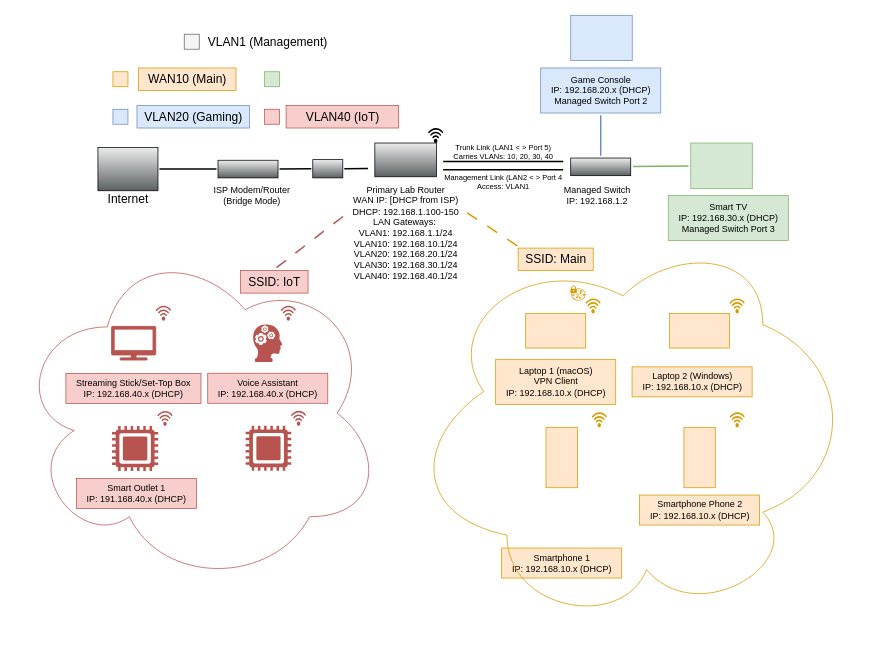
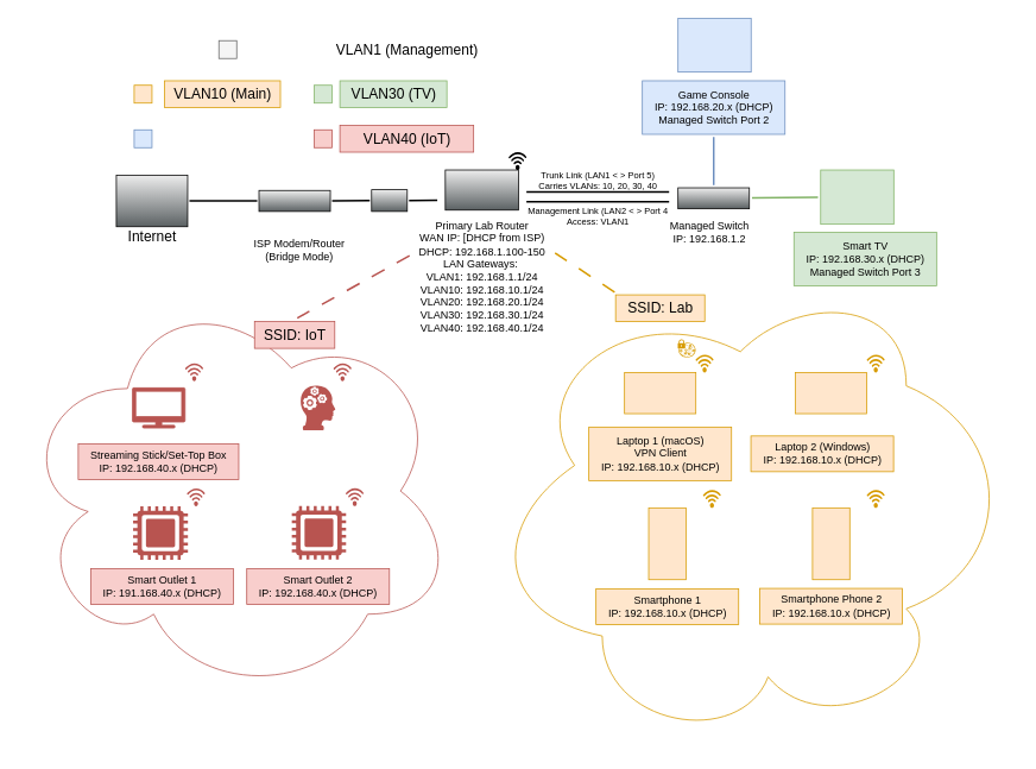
  <mxCell id="0" />
  <mxCell id="1" parent="0" />
  <mxCell id="2" value="" style="edgeStyle=none;curved=1;rounded=0;orthogonalLoop=1;jettySize=auto;html=1;fontSize=12;startSize=8;endSize=8;endArrow=none;startFill=0;strokeWidth=2;fillColor=#dae8fc;strokeColor=#6c8ebf;targetPerimeterSpacing=3;sourcePerimeterSpacing=3;" parent="1" source="3" target="43" edge="1"><mxGeometry relative="1" as="geometry" /></mxCell>
  <mxCell id="3" value="&lt;div&gt;Game Console&lt;/div&gt;&lt;div&gt;IP: 192.168.20.x (DHCP)&lt;/div&gt;&lt;div&gt;Managed Switch Port 2&lt;/div&gt;" style="text;html=1;align=center;verticalAlign=middle;resizable=0;points=[];autosize=1;strokeColor=#6c8ebf;fillColor=#dae8fc;" parent="1" vertex="1"><mxGeometry x="720" y="90" width="160" height="60" as="geometry" /></mxCell>
  <mxCell id="4" value="&lt;div&gt;Smartphone Phone 2&lt;/div&gt;&lt;div&gt;&lt;div&gt;IP: 192.168.10.x (DHCP)&lt;/div&gt;&lt;/div&gt;" style="text;html=1;align=center;verticalAlign=middle;resizable=0;points=[];autosize=1;strokeColor=#d79b00;fillColor=#ffe6cc;" parent="1" vertex="1"><mxGeometry x="851.75" y="659.13" width="160" height="40" as="geometry" /></mxCell>
- <mxCell id="5" value="&lt;div&gt;Smartphone 1&lt;/div&gt;&lt;div&gt;&lt;div&gt;IP: 192.168.10.x (DHCP)&lt;/div&gt;&lt;/div&gt;" style="text;html=1;align=center;verticalAlign=middle;resizable=0;points=[];autosize=1;strokeColor=#d79b00;fillColor=#ffe6cc;" parent="1" vertex="1"><mxGeometry x="668" y="729.71" width="160" height="40" as="geometry" /></mxCell>
+ <mxCell id="5" value="&lt;div&gt;Smartphone 1&lt;/div&gt;&lt;div&gt;&lt;div&gt;IP: 192.168.10.x (DHCP)&lt;/div&gt;&lt;/div&gt;" style="text;html=1;align=center;verticalAlign=middle;resizable=0;points=[];autosize=1;strokeColor=#d79b00;fillColor=#ffe6cc;" parent="1" vertex="1"><mxGeometry x="668" y="659.71" width="160" height="40" as="geometry" /></mxCell>
  <mxCell id="6" value="Laptop 1 (macOS)&lt;div&gt;VPN Client&lt;/div&gt;&lt;div&gt;&lt;div&gt;IP: 192.168.10.x (DHCP)&lt;/div&gt;&lt;/div&gt;" style="text;html=1;align=center;verticalAlign=middle;resizable=0;points=[];autosize=1;strokeColor=#d79b00;fillColor=#ffe6cc;" parent="1" vertex="1"><mxGeometry x="660" y="478.25" width="160" height="60" as="geometry" /></mxCell>
  <mxCell id="7" value="&lt;div&gt;Laptop 2 (Windows)&lt;/div&gt;&lt;div&gt;&lt;div&gt;IP: 192.168.10.x (DHCP)&lt;/div&gt;&lt;/div&gt;" style="text;html=1;align=center;verticalAlign=middle;resizable=0;points=[];autosize=1;strokeColor=#d79b00;fillColor=#ffe6cc;" parent="1" vertex="1"><mxGeometry x="841.75" y="488.25" width="160" height="40" as="geometry" /></mxCell>
  <mxCell id="8" value="&lt;div&gt;Smart TV&lt;/div&gt;&lt;div&gt;&lt;div&gt;IP: 192.168.30.x (DHCP)&lt;/div&gt;&lt;/div&gt;&lt;div&gt;Managed Switch Port 3&lt;/div&gt;" style="text;html=1;align=center;verticalAlign=middle;resizable=0;points=[];autosize=1;strokeColor=#82b366;fillColor=#d5e8d4;" parent="1" vertex="1"><mxGeometry x="890" y="260" width="160" height="60" as="geometry" /></mxCell>
  <mxCell id="9" value="&lt;div&gt;Streaming Stick/Set-Top Box&lt;/div&gt;&lt;div&gt;&lt;div&gt;IP: 192.168.40.x (DHCP)&lt;/div&gt;&lt;/div&gt;" style="text;html=1;align=center;verticalAlign=middle;resizable=0;points=[];autosize=1;strokeColor=#b85450;fillColor=#f8cecc;" parent="1" vertex="1"><mxGeometry x="87.3" y="497.08" width="180" height="40" as="geometry" /></mxCell>
- <mxCell id="10" value="&lt;div&gt;Voice Assistant&lt;/div&gt;&lt;div&gt;&lt;div&gt;IP: 192.168.40.x (DHCP)&lt;/div&gt;&lt;/div&gt;" style="text;html=1;align=center;verticalAlign=middle;resizable=0;points=[];autosize=1;strokeColor=#b85450;fillColor=#f8cecc;" parent="1" vertex="1"><mxGeometry x="276.3" y="496.79" width="160" height="40" as="geometry" /></mxCell>
  <mxCell id="11" value="&lt;div&gt;Smart Outlet 1&lt;/div&gt;&lt;div&gt;&lt;div&gt;IP: 191.168.40.x (DHCP)&lt;/div&gt;&lt;/div&gt;" style="text;html=1;align=center;verticalAlign=middle;resizable=0;points=[];autosize=1;strokeColor=#b85450;fillColor=#f8cecc;" parent="1" vertex="1"><mxGeometry x="101.3" y="637.08" width="160" height="40" as="geometry" /></mxCell>
- <mxCell id="13" value="&lt;div&gt;ISP Modem/Router&lt;/div&gt;&lt;div&gt;(Bridge Mode)&lt;/div&gt;" style="text;html=1;align=center;verticalAlign=middle;resizable=0;points=[];autosize=1;strokeColor=none;fillColor=none;" parent="1" vertex="1"><mxGeometry x="270" y="240" width="130" height="40" as="geometry" /></mxCell>
+ <mxCell id="12" value="&lt;div&gt;Smart Outlet 2&lt;/div&gt;&lt;div&gt;&lt;div&gt;IP: 192.168.40.x (DHCP)&lt;/div&gt;&lt;/div&gt;" style="text;html=1;align=center;verticalAlign=middle;resizable=0;points=[];autosize=1;strokeColor=#b85450;fillColor=#f8cecc;" parent="1" vertex="1"><mxGeometry x="276.3" y="637.08" width="160" height="40" as="geometry" /></mxCell>
+ <mxCell id="13" value="&lt;div&gt;ISP Modem/Router&lt;/div&gt;&lt;div&gt;(Bridge Mode)&lt;/div&gt;" style="text;html=1;align=center;verticalAlign=middle;resizable=0;points=[];autosize=1;strokeColor=none;fillColor=none;" parent="1" vertex="1"><mxGeometry x="270" y="260" width="130" height="40" as="geometry" /></mxCell>
  <mxCell id="14" value="Primary Lab Router&lt;div&gt;WAN IP: [DHCP from ISP)&lt;/div&gt;&lt;div&gt;DHCP: 192.168.1.100-150&lt;/div&gt;&lt;div&gt;LAN Gateways:&amp;nbsp;&lt;/div&gt;&lt;div&gt;VLAN1: 192.168.1.1/24&lt;/div&gt;&lt;div&gt;VLAN10:&amp;nbsp;192.168.10.1/24&lt;/div&gt;&lt;div&gt;VLAN20:&amp;nbsp;192.168.20.1/24&lt;/div&gt;&lt;div&gt;VLAN30:&amp;nbsp;192.168.30.1/24&lt;/div&gt;&lt;div&gt;VLAN40:&amp;nbsp;192.168.40.1/24&lt;/div&gt;" style="text;html=1;align=center;verticalAlign=middle;resizable=0;points=[];autosize=1;strokeColor=none;fillColor=none;" parent="1" vertex="1"><mxGeometry x="460" y="240" width="160" height="140" as="geometry" /></mxCell>
  <mxCell id="15" value="&lt;div&gt;Managed Switch&lt;/div&gt;&lt;div&gt;IP: 192.168.1.2&lt;/div&gt;" style="text;html=1;align=center;verticalAlign=middle;resizable=0;points=[];autosize=1;strokeColor=none;fillColor=none;" parent="1" vertex="1"><mxGeometry x="740" y="240" width="110" height="40" as="geometry" /></mxCell>
  <mxCell id="16" value="Internet" style="text;html=1;align=center;verticalAlign=middle;resizable=0;points=[];autosize=1;strokeColor=none;fillColor=none;fontSize=16;" parent="1" vertex="1"><mxGeometry x="130" y="250" width="80" height="30" as="geometry" /></mxCell>
  <mxCell id="17" value="" style="edgeStyle=none;curved=1;rounded=0;orthogonalLoop=1;jettySize=auto;html=1;fontSize=12;startSize=8;endSize=8;endArrow=none;startFill=0;sourcePerimeterSpacing=2;targetPerimeterSpacing=2;strokeWidth=2;" parent="1" source="18" target="22" edge="1"><mxGeometry relative="1" as="geometry" /></mxCell>
  <mxCell id="18" value="" style="shape=mxgraph.networks2.icon;aspect=fixed;fillColor=#EDEDED;strokeColor=#000000;gradientColor=#5B6163;network2IconShadow=1;network2bgFillColor=none;network2Icon=mxgraph.networks2.cloud;network2IconYOffset=-0.08;network2IconW=1.0;network2IconH=0.722;" parent="1" vertex="1"><mxGeometry x="130" y="195.84" width="80" height="57.75" as="geometry" /></mxCell>
  <mxCell id="19" value="" style="shape=mxgraph.networks2.icon;aspect=fixed;fillColor=#dae8fc;strokeColor=#6c8ebf;network2IconShadow=1;network2bgFillColor=none;network2Icon=mxgraph.networks2.gamepad;network2IconXOffset=0.0;network2IconYOffset=0.002;network2IconW=1.002;network2IconH=0.736;" parent="1" vertex="1"><mxGeometry x="760" y="20" width="82" height="60.21" as="geometry" /></mxCell>
  <mxCell id="20" value="" style="edgeStyle=none;curved=1;rounded=0;orthogonalLoop=1;jettySize=auto;html=1;fontSize=12;startSize=8;endSize=8;endArrow=none;startFill=0;targetPerimeterSpacing=2;sourcePerimeterSpacing=2;strokeWidth=2;" parent="1" target="24" edge="1"><mxGeometry relative="1" as="geometry"><mxPoint x="490" y="224" as="sourcePoint" /></mxGeometry></mxCell>
  <mxCell id="21" value="" style="fillColorStyles=neutralFill;neutralFill=#9DA6A8;shape=mxgraph.networks2.icon;aspect=fixed;fillColor=#EDEDED;strokeColor=#000000;gradientColor=#5B6163;network2IconShadow=1;network2bgFillColor=none;network2Icon=mxgraph.networks2.router;network2IconXOffset=0.0;network2IconYOffset=-0.114;network2IconW=1;network2IconH=0.548;" parent="1" vertex="1"><mxGeometry x="499" y="190" width="82" height="44.97" as="geometry" /></mxCell>
  <mxCell id="22" value="" style="fillColorStyles=neutralFill;neutralFill=#9DA6A8;shape=mxgraph.networks2.icon;aspect=fixed;fillColor=#EDEDED;strokeColor=#000000;gradientColor=#5B6163;network2IconShadow=1;network2bgFillColor=none;network2Icon=mxgraph.networks2.modem;network2IconYOffset=0.013;network2IconW=1;network2IconH=0.294;" parent="1" vertex="1"><mxGeometry x="290" y="212.96" width="80" height="23.5" as="geometry" /></mxCell>
  <mxCell id="23" value="" style="edgeStyle=none;curved=1;rounded=0;orthogonalLoop=1;jettySize=auto;html=1;fontSize=12;startSize=8;endSize=8;endArrow=none;startFill=0;targetPerimeterSpacing=2;sourcePerimeterSpacing=2;strokeWidth=2;" parent="1" source="22" target="24" edge="1"><mxGeometry relative="1" as="geometry"><mxPoint x="402" y="224.71" as="sourcePoint" /><mxPoint x="520" y="224.71" as="targetPoint" /></mxGeometry></mxCell>
  <mxCell id="24" value="" style="shape=mxgraph.networks2.icon;aspect=fixed;fillColor=#EDEDED;strokeColor=#000000;gradientColor=#5B6163;network2IconShadow=1;network2bgFillColor=none;network2Icon=mxgraph.networks2.firewall;network2IconXOffset=0.0;network2IconYOffset=0.0;network2IconW=1;network2IconH=0.608;" parent="1" vertex="1"><mxGeometry x="416.3" y="212.14" width="40" height="24.32" as="geometry" /></mxCell>
  <mxCell id="25" value="" style="edgeStyle=none;curved=1;rounded=0;orthogonalLoop=1;jettySize=auto;html=1;fontSize=12;startSize=8;endSize=8;fillColor=#d5e8d4;strokeColor=#82b366;targetPerimeterSpacing=3;sourcePerimeterSpacing=3;strokeWidth=2;endArrow=none;startFill=0;" parent="1" source="26" target="43" edge="1"><mxGeometry relative="1" as="geometry" /></mxCell>
  <mxCell id="26" value="" style="shape=mxgraph.networks2.icon;aspect=fixed;fillColor=#d5e8d4;strokeColor=#82b366;network2IconShadow=1;network2bgFillColor=none;network2Icon=mxgraph.networks2.monitor;network2IconYOffset=-0.009;network2IconW=1;network2IconH=0.742;" parent="1" vertex="1"><mxGeometry x="920" y="190" width="82" height="60.84" as="geometry" /></mxCell>
  <mxCell id="27" value="" style="shape=mxgraph.networks2.icon;aspect=fixed;fillColor=#ffe6cc;strokeColor=#d79b00;network2IconShadow=1;network2bgFillColor=none;network2Icon=mxgraph.networks2.mobile_phone;network2IconXOffset=0.005;network2IconW=0.53;network2IconH=1.02;" parent="1" vertex="1"><mxGeometry x="727.1" y="568.84" width="41.8" height="80.5" as="geometry" /></mxCell>
  <mxCell id="28" value="" style="shape=mxgraph.networks2.icon;aspect=fixed;fillColor=#ffe6cc;strokeColor=#d79b00;network2IconShadow=1;network2bgFillColor=none;network2Icon=mxgraph.networks2.mobile_phone;network2IconXOffset=0.005;network2IconW=0.53;network2IconH=1.02;" parent="1" vertex="1"><mxGeometry x="910.85" y="568.84" width="41.8" height="80.5" as="geometry" /></mxCell>
  <mxCell id="29" value="" style="shape=mxgraph.networks2.icon;aspect=fixed;fillColor=#ffe6cc;strokeColor=#d79b00;network2IconShadow=1;network2bgFillColor=none;network2Icon=mxgraph.networks2.laptop;network2IconW=1;network2IconH=0.573;rotation=0;" parent="1" vertex="1"><mxGeometry x="700" y="417.04" width="80" height="46.16" as="geometry" /></mxCell>
  <mxCell id="30" value="" style="shape=mxgraph.networks2.icon;aspect=fixed;fillColor=#ffe6cc;strokeColor=#d79b00;network2IconShadow=1;network2bgFillColor=none;network2Icon=mxgraph.networks2.laptop;network2IconW=1;network2IconH=0.573;rotation=0;" parent="1" vertex="1"><mxGeometry x="891.75" y="417.04" width="80" height="46.16" as="geometry" /></mxCell>
  <mxCell id="31" value="" style="verticalLabelPosition=bottom;sketch=0;html=1;fillColor=#B85450;strokeColor=#b85450;verticalAlign=top;pointerEvents=1;align=center;shape=mxgraph.cisco_safe.technology_icons.icon24;" parent="1" vertex="1"><mxGeometry x="148.8" y="567.04" width="61.5" height="60" as="geometry" /></mxCell>
  <mxCell id="32" value="" style="verticalLabelPosition=bottom;sketch=0;html=1;fillColor=#B85450;strokeColor=#b85450;verticalAlign=top;pointerEvents=1;align=center;shape=mxgraph.cisco_safe.technology_icons.icon24;" parent="1" vertex="1"><mxGeometry x="326.85" y="566.79" width="60.8" height="60" as="geometry" /></mxCell>
  <mxCell id="33" value="" style="verticalLabelPosition=bottom;sketch=0;html=1;fillColor=#D79B00;strokeColor=#d79b00;verticalAlign=top;pointerEvents=1;align=center;shape=mxgraph.cisco_safe.security_icons.vpn;rotation=0;" parent="1" vertex="1"><mxGeometry x="759.75" y="380" width="20" height="20" as="geometry" /></mxCell>
  <mxCell id="34" value="" style="verticalLabelPosition=bottom;sketch=0;html=1;fillColor=#D79B00;strokeColor=#d79b00;verticalAlign=top;pointerEvents=1;align=center;shape=mxgraph.cisco_safe.technology_icons.icon26;rotation=0;" parent="1" vertex="1"><mxGeometry x="779.75" y="397.04" width="20" height="20" as="geometry" /></mxCell>
  <mxCell id="35" value="" style="verticalLabelPosition=bottom;sketch=0;html=1;fillColor=#D79B00;strokeColor=#d79b00;verticalAlign=top;pointerEvents=1;align=center;shape=mxgraph.cisco_safe.technology_icons.icon26;rotation=0;" parent="1" vertex="1"><mxGeometry x="788" y="548.84" width="20" height="20" as="geometry" /></mxCell>
  <mxCell id="36" value="" style="verticalLabelPosition=bottom;sketch=0;html=1;fillColor=#D79B00;strokeColor=#d79b00;verticalAlign=top;pointerEvents=1;align=center;shape=mxgraph.cisco_safe.technology_icons.icon26;rotation=0;" parent="1" vertex="1"><mxGeometry x="971.75" y="548.84" width="20" height="20" as="geometry" /></mxCell>
  <mxCell id="37" value="" style="verticalLabelPosition=bottom;sketch=0;html=1;fillColor=#D79B00;strokeColor=#d79b00;verticalAlign=top;pointerEvents=1;align=center;shape=mxgraph.cisco_safe.technology_icons.icon26;rotation=0;" parent="1" vertex="1"><mxGeometry x="971.75" y="397.04" width="20" height="20" as="geometry" /></mxCell>
  <mxCell id="38" value="" style="verticalLabelPosition=bottom;sketch=0;html=1;fillColor=#B85450;strokeColor=#b85450;verticalAlign=top;pointerEvents=1;align=center;shape=mxgraph.cisco_safe.technology_icons.icon26;rotation=0;" parent="1" vertex="1"><mxGeometry x="373.6" y="406.79" width="20" height="20" as="geometry" /></mxCell>
  <mxCell id="39" value="" style="verticalLabelPosition=bottom;sketch=0;html=1;fillColor=#B85450;strokeColor=#b85450;verticalAlign=top;pointerEvents=1;align=center;shape=mxgraph.cisco_safe.technology_icons.icon26;rotation=0;" parent="1" vertex="1"><mxGeometry x="387.3" y="546.79" width="20" height="20" as="geometry" /></mxCell>
  <mxCell id="40" value="" style="verticalLabelPosition=bottom;sketch=0;html=1;fillColor=#B85450;strokeColor=#b85450;verticalAlign=top;pointerEvents=1;align=center;shape=mxgraph.cisco_safe.technology_icons.icon26;rotation=0;" parent="1" vertex="1"><mxGeometry x="209.3" y="547.04" width="20" height="20" as="geometry" /></mxCell>
  <mxCell id="41" value="" style="verticalLabelPosition=bottom;sketch=0;html=1;fillColor=#B85450;strokeColor=#b85450;verticalAlign=top;pointerEvents=1;align=center;shape=mxgraph.cisco_safe.technology_icons.icon26;rotation=0;" parent="1" vertex="1"><mxGeometry x="207.3" y="406.79" width="20" height="20" as="geometry" /></mxCell>
  <mxCell id="42" value="" style="verticalLabelPosition=bottom;sketch=0;html=1;fillColor=#B85450;strokeColor=#b85450;verticalAlign=top;pointerEvents=1;align=center;shape=mxgraph.cisco_safe.security_icons.icon15;" parent="1" vertex="1"><mxGeometry x="336.55" y="431.79" width="39.5" height="50" as="geometry" /></mxCell>
  <mxCell id="43" value="" style="fillColorStyles=neutralFill;neutralFill=#9DA6A8;shape=mxgraph.networks2.icon;aspect=fixed;fillColor=#EDEDED;strokeColor=#000000;gradientColor=#5B6163;network2IconShadow=1;network2bgFillColor=none;network2Icon=mxgraph.networks2.hub;network2IconXOffset=0.0;network2IconYOffset=0.013;network2IconW=1;network2IconH=0.294;" parent="1" vertex="1"><mxGeometry x="760" y="210" width="80" height="23.5" as="geometry" /></mxCell>
  <mxCell id="44" value="" style="sketch=0;pointerEvents=1;shadow=0;dashed=0;html=1;strokeColor=#b85450;fillColor=#B85450;labelPosition=center;verticalLabelPosition=bottom;verticalAlign=top;outlineConnect=0;align=center;shape=mxgraph.office.devices.tv;" parent="1" vertex="1"><mxGeometry x="148.05" y="434.29" width="59" height="45" as="geometry" /></mxCell>
  <mxCell id="45" value="" style="whiteSpace=wrap;html=1;rotation=0;fillColor=#ffe6cc;strokeColor=#d79b00;" parent="1" vertex="1"><mxGeometry x="150" y="95" width="20" height="20" as="geometry" /></mxCell>
  <mxCell id="46" value="" style="whiteSpace=wrap;html=1;rotation=0;fillColor=#dae8fc;strokeColor=#6c8ebf;" parent="1" vertex="1"><mxGeometry x="150" y="145" width="20" height="20" as="geometry" /></mxCell>
  <mxCell id="47" value="" style="whiteSpace=wrap;html=1;rotation=0;fillColor=#d5e8d4;strokeColor=#82b366;" parent="1" vertex="1"><mxGeometry x="352" y="95" width="20" height="20" as="geometry" /></mxCell>
  <mxCell id="48" value="" style="whiteSpace=wrap;html=1;rotation=0;fillColor=#f8cecc;strokeColor=#b85450;" parent="1" vertex="1"><mxGeometry x="352" y="145" width="20" height="20" as="geometry" /></mxCell>
- <mxCell id="49" value="WAN10 (Main)" style="text;html=1;align=center;verticalAlign=middle;resizable=0;points=[];autosize=1;strokeColor=#d79b00;fillColor=#ffe6cc;fontSize=16;" parent="1" vertex="1"><mxGeometry x="184" y="90" width="130" height="30" as="geometry" /></mxCell>
- <mxCell id="50" value="VLAN20 (Gaming)" style="text;html=1;align=center;verticalAlign=middle;resizable=0;points=[];autosize=1;strokeColor=#6c8ebf;fillColor=#dae8fc;fontSize=16;" parent="1" vertex="1"><mxGeometry x="182" y="140" width="150" height="30" as="geometry" /></mxCell>
+ <mxCell id="49" value="VLAN10 (Main)" style="text;html=1;align=center;verticalAlign=middle;resizable=0;points=[];autosize=1;strokeColor=#d79b00;fillColor=#ffe6cc;fontSize=16;" parent="1" vertex="1"><mxGeometry x="184" y="90" width="130" height="30" as="geometry" /></mxCell>
+ <mxCell id="51" value="VLAN30 (TV)" style="text;html=1;align=center;verticalAlign=middle;resizable=0;points=[];autosize=1;strokeColor=#82b366;fillColor=#d5e8d4;fontSize=16;" parent="1" vertex="1"><mxGeometry x="380.75" y="90" width="120" height="30" as="geometry" /></mxCell>
  <mxCell id="52" value="" style="whiteSpace=wrap;html=1;rotation=0;fillColor=#f5f5f5;strokeColor=#666666;fontColor=#333333;" parent="1" vertex="1"><mxGeometry x="245" y="45" width="20" height="20" as="geometry" /></mxCell>
- <mxCell id="53" value="VLAN1 (Management)" style="text;html=1;align=center;verticalAlign=middle;resizable=0;points=[];autosize=1;strokeColor=none;fillColor=none;fontSize=16;" parent="1" vertex="1"><mxGeometry x="266" y="40" width="180" height="30" as="geometry" /></mxCell>
+ <mxCell id="53" value="VLAN1 (Management)" style="text;html=1;align=center;verticalAlign=middle;resizable=0;points=[];autosize=1;strokeColor=none;fillColor=none;fontSize=16;" parent="1" vertex="1"><mxGeometry x="366" y="40" width="180" height="30" as="geometry" /></mxCell>
  <mxCell id="54" value="VLAN40 (IoT)" style="text;html=1;align=center;verticalAlign=middle;resizable=0;points=[];autosize=1;strokeColor=#b85450;fillColor=#f8cecc;fontSize=16;" parent="1" vertex="1"><mxGeometry x="380.75" y="140" width="150" height="30" as="geometry" /></mxCell>
  <mxCell id="55" value="" style="ellipse;shape=cloud;whiteSpace=wrap;html=1;fillColor=none;strokeColor=#b85450;" parent="1" vertex="1"><mxGeometry x="20" y="320" width="490" height="460" as="geometry" /></mxCell>
  <mxCell id="56" value="" style="ellipse;shape=cloud;whiteSpace=wrap;html=1;fillColor=none;strokeColor=#d79b00;direction=north;" parent="1" vertex="1"><mxGeometry x="520" y="330" width="620" height="510" as="geometry" /></mxCell>
- <mxCell id="57" value="SSID: IoT" style="text;html=1;align=center;verticalAlign=middle;resizable=0;points=[];autosize=1;strokeColor=#b85450;fillColor=#f8cecc;fontSize=16;" parent="1" vertex="1"><mxGeometry x="320" y="360" width="90" height="30" as="geometry" /></mxCell>
- <mxCell id="58" value="SSID: Main" style="text;html=1;align=center;verticalAlign=middle;resizable=0;points=[];autosize=1;strokeColor=#d79b00;fillColor=#ffe6cc;fontSize=16;" parent="1" vertex="1"><mxGeometry x="690" y="330" width="100" height="30" as="geometry" /></mxCell>
+ <mxCell id="57" value="SSID: IoT" style="text;html=1;align=center;verticalAlign=middle;resizable=0;points=[];autosize=1;strokeColor=#b85450;fillColor=#f8cecc;fontSize=16;" parent="1" vertex="1"><mxGeometry x="285" y="360" width="90" height="30" as="geometry" /></mxCell>
+ <mxCell id="58" value="SSID: Lab" style="text;html=1;align=center;verticalAlign=middle;resizable=0;points=[];autosize=1;strokeColor=#d79b00;fillColor=#ffe6cc;fontSize=16;" parent="1" vertex="1"><mxGeometry x="690" y="330" width="100" height="30" as="geometry" /></mxCell>
  <mxCell id="59" value="" style="edgeStyle=none;orthogonalLoop=1;jettySize=auto;html=1;rounded=0;fontSize=12;startSize=8;endSize=8;curved=1;endArrow=none;startFill=0;dashed=1;dashPattern=8 8;fillColor=#f8cecc;strokeColor=#b85450;exitX=0.533;exitY=-0.133;exitDx=0;exitDy=0;exitPerimeter=0;strokeWidth=2;entryX=-0.006;entryY=0.329;entryDx=0;entryDy=0;entryPerimeter=0;" parent="1" source="57" target="14" edge="1"><mxGeometry width="140" relative="1" as="geometry"><mxPoint x="330" y="340" as="sourcePoint" /><mxPoint x="460" y="320" as="targetPoint" /><Array as="points" /></mxGeometry></mxCell>
  <mxCell id="60" value="" style="edgeStyle=none;orthogonalLoop=1;jettySize=auto;html=1;rounded=0;fontSize=12;startSize=8;endSize=8;curved=1;dashed=1;dashPattern=8 8;endArrow=none;startFill=0;fillColor=#ffe6cc;strokeColor=#d79b00;strokeWidth=2;exitX=1.013;exitY=0.307;exitDx=0;exitDy=0;exitPerimeter=0;entryX=-0.01;entryY=-0.1;entryDx=0;entryDy=0;entryPerimeter=0;" parent="1" source="14" target="58" edge="1"><mxGeometry width="140" relative="1" as="geometry"><mxPoint x="620" y="310" as="sourcePoint" /><mxPoint x="710" y="390" as="targetPoint" /><Array as="points" /></mxGeometry></mxCell>
  <mxCell id="61" value="" style="verticalLabelPosition=bottom;sketch=0;html=1;verticalAlign=top;pointerEvents=1;align=center;shape=mxgraph.cisco_safe.technology_icons.icon26;rotation=0;fillColor=light-dark(#000000, #ededed);" parent="1" vertex="1"><mxGeometry x="570" y="170" width="20" height="20" as="geometry" /></mxCell>
  <mxCell id="62" value="&lt;div style=&quot;line-height: 70%;&quot;&gt;&lt;div&gt;&lt;font style=&quot;line-height: 70%; font-size: 10px;&quot;&gt;Trunk Link (LAN1 &amp;lt; &amp;gt; Port 5)&lt;/font&gt;&lt;/div&gt;&lt;div&gt;&lt;font style=&quot;line-height: 70%; font-size: 10px;&quot;&gt;Carries VLANs: 10, 20, 30, 40&lt;/font&gt;&lt;/div&gt;&lt;/div&gt;" style="text;html=1;align=center;verticalAlign=middle;resizable=0;points=[];autosize=1;strokeColor=none;fillColor=none;fontSize=16;" parent="1" vertex="1"><mxGeometry x="590" y="180" width="160" height="40" as="geometry" /></mxCell>
  <mxCell id="63" value="&lt;div style=&quot;line-height: 70%;&quot;&gt;&lt;div&gt;&lt;font style=&quot;line-height: 70%; font-size: 10px;&quot;&gt;Management Link (LAN2 &amp;lt; &amp;gt; Port 4&lt;/font&gt;&lt;/div&gt;&lt;div&gt;&lt;font style=&quot;line-height: 70%; font-size: 10px;&quot;&gt;Access: VLAN1&lt;/font&gt;&lt;/div&gt;&lt;/div&gt;" style="text;html=1;align=center;verticalAlign=middle;resizable=0;points=[];autosize=1;strokeColor=none;fillColor=none;fontSize=16;" parent="1" vertex="1"><mxGeometry x="580" y="220" width="180" height="40" as="geometry" /></mxCell>
  <mxCell id="64" value="" style="edgeStyle=none;orthogonalLoop=1;jettySize=auto;html=1;endArrow=classic;startArrow=classic;rounded=0;fontSize=12;curved=1;shape=link;strokeWidth=2;width=10;" parent="1" edge="1"><mxGeometry width="140" relative="1" as="geometry"><mxPoint x="590" y="220" as="sourcePoint" /><mxPoint x="750" y="220" as="targetPoint" /><Array as="points" /></mxGeometry></mxCell>
